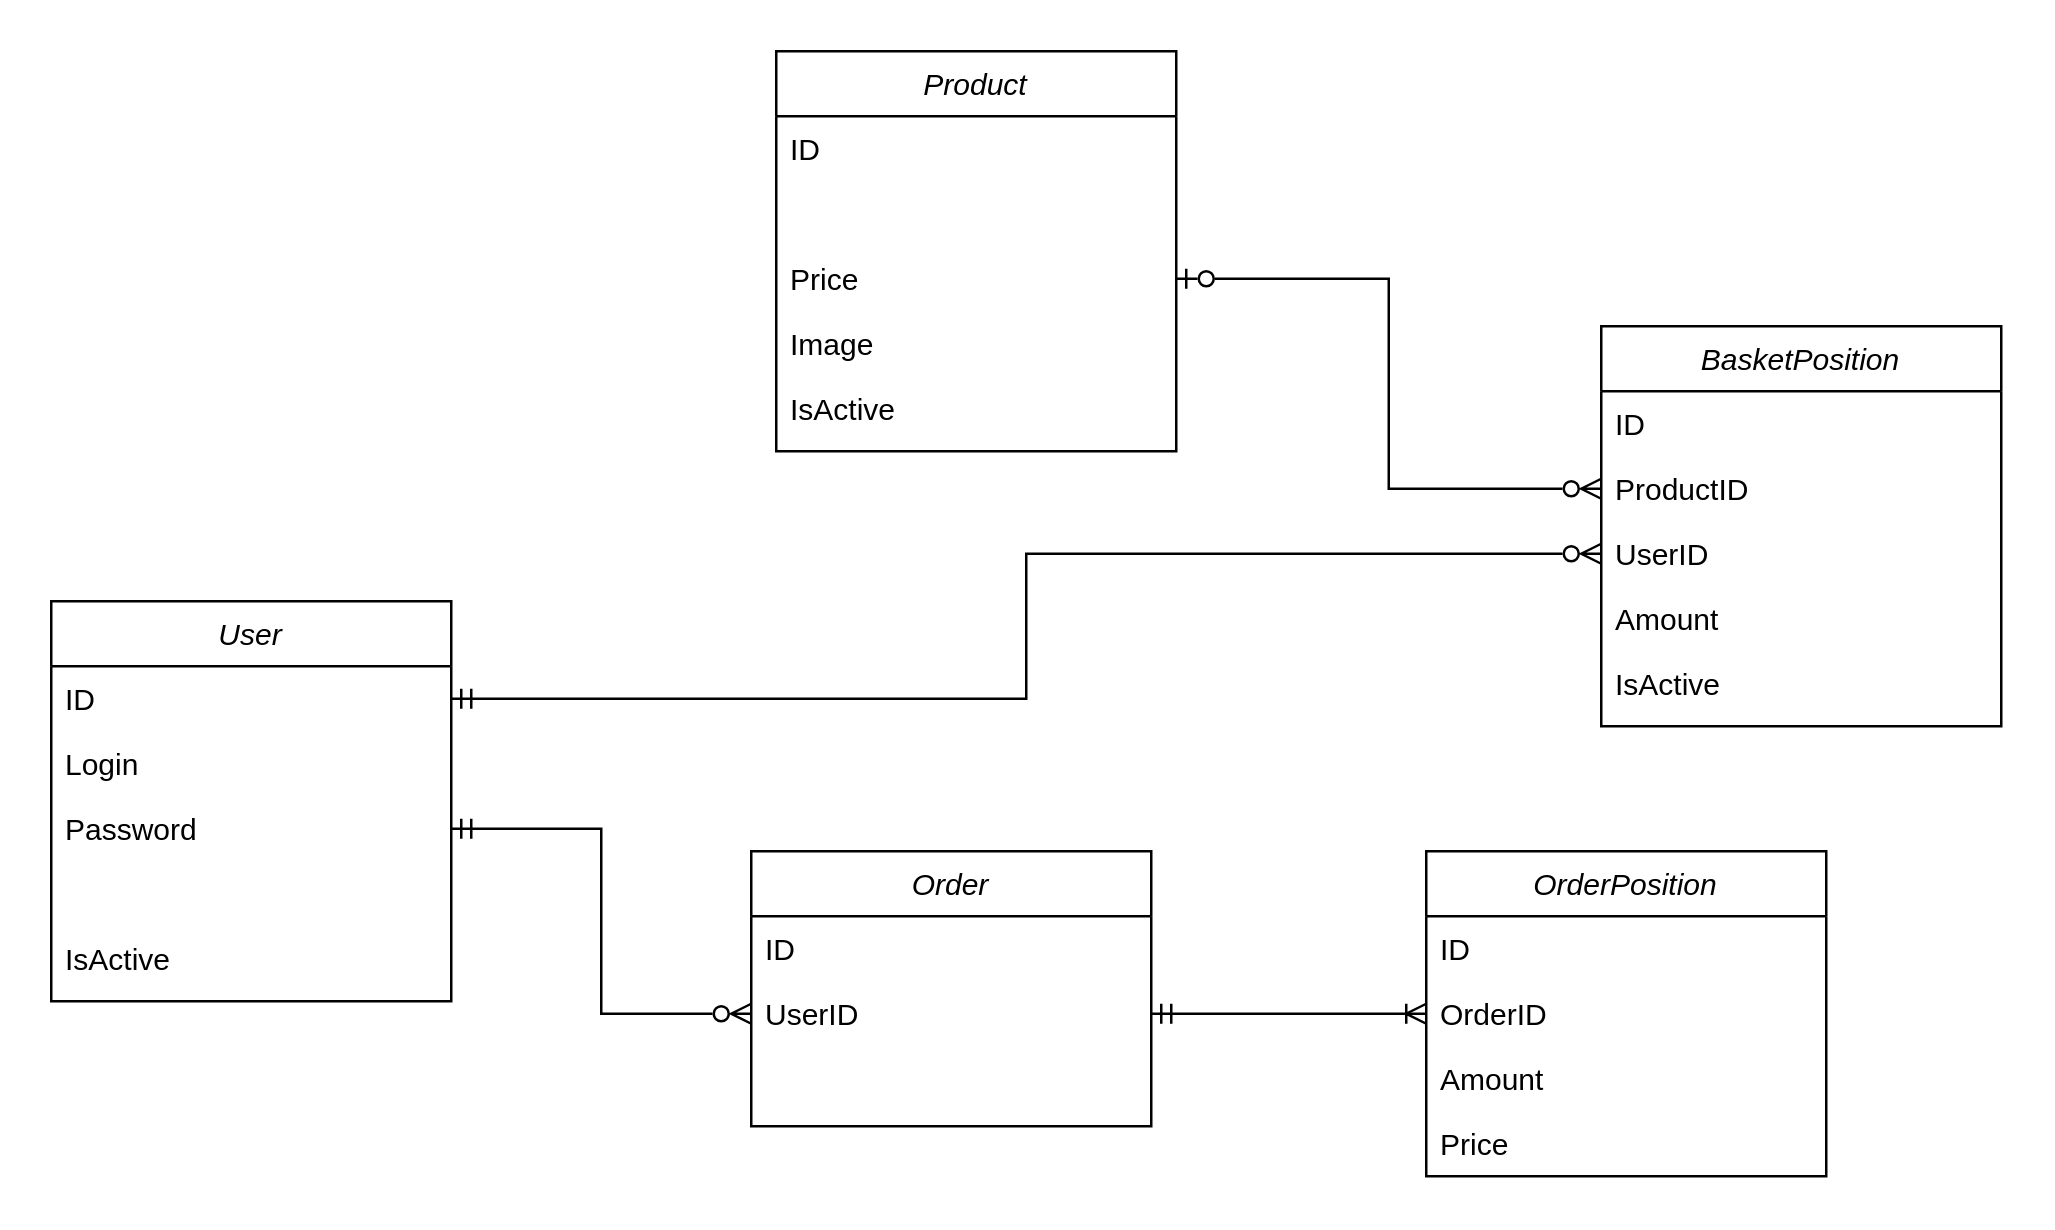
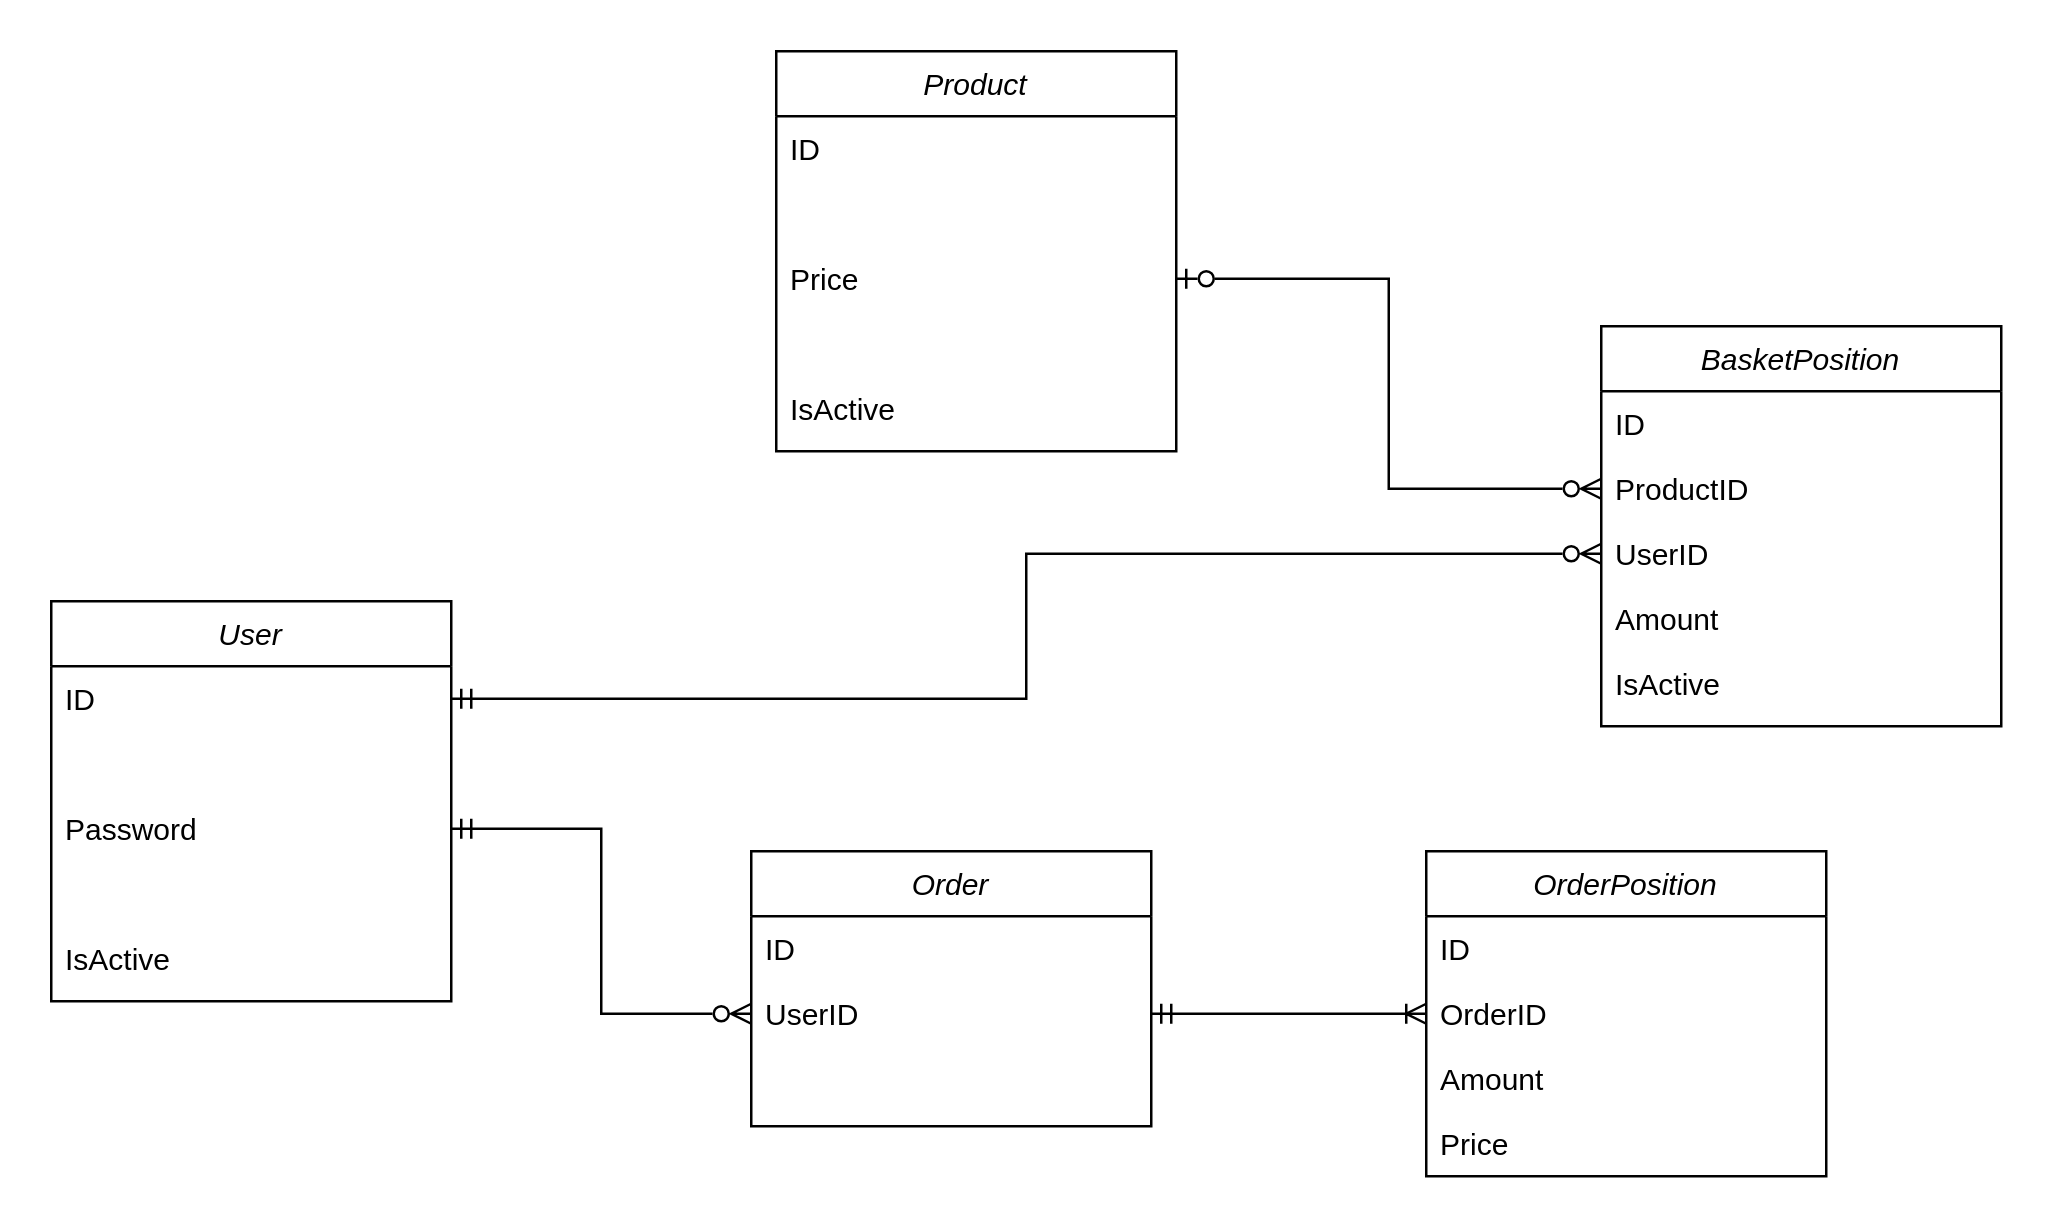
  <mxCell id="0" />
  <mxCell id="1" parent="0" />
  <mxCell id="2" value="" style="group" vertex="1" connectable="0" parent="1"><mxGeometry x="20" y="240" width="160" height="160" as="geometry" /></mxCell>
  <mxCell id="3" value="User" style="swimlane;fontStyle=2;align=center;verticalAlign=top;childLayout=stackLayout;horizontal=1;startSize=26;horizontalStack=0;resizeParent=1;resizeLast=0;collapsible=1;marginBottom=0;rounded=0;shadow=0;strokeWidth=1;movable=1;resizable=1;rotatable=1;deletable=1;editable=1;locked=0;connectable=1;container=0;" vertex="1" parent="2"><mxGeometry width="160" height="160" as="geometry"><mxRectangle x="230" y="140" width="160" height="26" as="alternateBounds" /></mxGeometry></mxCell>
  <mxCell id="4" value="ID " style="text;align=left;verticalAlign=top;spacingLeft=4;spacingRight=4;overflow=hidden;rotatable=1;points=[[0,0.5],[1,0.5]];portConstraint=eastwest;movable=1;resizable=1;deletable=1;editable=1;locked=0;connectable=1;container=0;" vertex="1" parent="2"><mxGeometry y="26" width="160" height="26" as="geometry" /></mxCell>
- <mxCell id="5" value="Login" style="text;align=left;verticalAlign=top;spacingLeft=4;spacingRight=4;overflow=hidden;rotatable=1;points=[[0,0.5],[1,0.5]];portConstraint=eastwest;rounded=0;shadow=0;html=0;movable=1;resizable=1;deletable=1;editable=1;locked=0;connectable=1;container=0;" vertex="1" parent="2"><mxGeometry y="52" width="160" height="26" as="geometry" /></mxCell>
  <mxCell id="6" value="Password " style="text;align=left;verticalAlign=top;spacingLeft=4;spacingRight=4;overflow=hidden;rotatable=1;points=[[0,0.5],[1,0.5]];portConstraint=eastwest;rounded=0;shadow=0;html=0;movable=1;resizable=1;deletable=1;editable=1;locked=0;connectable=1;container=0;" vertex="1" parent="2"><mxGeometry y="78" width="160" height="26" as="geometry" /></mxCell>
  <mxCell id="7" value="IsActive " style="text;align=left;verticalAlign=top;spacingLeft=4;spacingRight=4;overflow=hidden;rotatable=1;points=[[0,0.5],[1,0.5]];portConstraint=eastwest;rounded=0;shadow=0;html=0;movable=1;resizable=1;deletable=1;editable=1;locked=0;connectable=1;container=0;" vertex="1" parent="2"><mxGeometry y="130" width="160" height="26" as="geometry" /></mxCell>
  <mxCell id="8" value="" style="group" vertex="1" connectable="0" parent="1"><mxGeometry x="300" y="340" width="160" height="110" as="geometry" /></mxCell>
  <mxCell id="9" value="Order" style="swimlane;fontStyle=2;align=center;verticalAlign=top;childLayout=stackLayout;horizontal=1;startSize=26;horizontalStack=0;resizeParent=1;resizeLast=0;collapsible=1;marginBottom=0;rounded=0;shadow=0;strokeWidth=1;container=0;" vertex="1" parent="8"><mxGeometry width="160" height="110" as="geometry"><mxRectangle x="230" y="140" width="160" height="26" as="alternateBounds" /></mxGeometry></mxCell>
  <mxCell id="10" value="ID " style="text;align=left;verticalAlign=top;spacingLeft=4;spacingRight=4;overflow=hidden;rotatable=0;points=[[0,0.5],[1,0.5]];portConstraint=eastwest;container=0;" vertex="1" parent="8"><mxGeometry y="26" width="160" height="26" as="geometry" /></mxCell>
  <mxCell id="11" value="UserID " style="text;align=left;verticalAlign=top;spacingLeft=4;spacingRight=4;overflow=hidden;rotatable=0;points=[[0,0.5],[1,0.5]];portConstraint=eastwest;rounded=0;shadow=0;html=0;container=0;" vertex="1" parent="8"><mxGeometry y="52" width="160" height="26" as="geometry" /></mxCell>
  <mxCell id="12" style="edgeStyle=orthogonalEdgeStyle;rounded=0;orthogonalLoop=1;jettySize=auto;html=1;entryX=0;entryY=0.5;entryDx=0;entryDy=0;endArrow=ERzeroToMany;endFill=0;startArrow=ERmandOne;startFill=0;" edge="1" parent="1" source="6" target="11"><mxGeometry relative="1" as="geometry" /></mxCell>
  <mxCell id="13" value="" style="group" vertex="1" connectable="0" parent="1"><mxGeometry x="310" y="20" width="160" height="160" as="geometry" /></mxCell>
  <mxCell id="14" value="Product" style="swimlane;fontStyle=2;align=center;verticalAlign=top;childLayout=stackLayout;horizontal=1;startSize=26;horizontalStack=0;resizeParent=1;resizeLast=0;collapsible=1;marginBottom=0;rounded=0;shadow=0;strokeWidth=1;container=0;" parent="13" vertex="1"><mxGeometry width="160" height="160" as="geometry"><mxRectangle x="230" y="140" width="160" height="26" as="alternateBounds" /></mxGeometry></mxCell>
  <mxCell id="15" value="ID " style="text;align=left;verticalAlign=top;spacingLeft=4;spacingRight=4;overflow=hidden;rotatable=0;points=[[0,0.5],[1,0.5]];portConstraint=eastwest;container=0;" parent="13" vertex="1"><mxGeometry y="26" width="160" height="26" as="geometry" /></mxCell>
  <mxCell id="16" value="Price " style="text;align=left;verticalAlign=top;spacingLeft=4;spacingRight=4;overflow=hidden;rotatable=0;points=[[0,0.5],[1,0.5]];portConstraint=eastwest;rounded=0;shadow=0;html=0;container=0;" parent="13" vertex="1"><mxGeometry y="78" width="160" height="26" as="geometry" /></mxCell>
- <mxCell id="17" value="Image" style="text;align=left;verticalAlign=top;spacingLeft=4;spacingRight=4;overflow=hidden;rotatable=0;points=[[0,0.5],[1,0.5]];portConstraint=eastwest;rounded=0;shadow=0;html=0;container=0;" vertex="1" parent="13"><mxGeometry y="104" width="160" height="26" as="geometry" /></mxCell>
  <mxCell id="18" value="IsActive" style="text;align=left;verticalAlign=top;spacingLeft=4;spacingRight=4;overflow=hidden;rotatable=0;points=[[0,0.5],[1,0.5]];portConstraint=eastwest;rounded=0;shadow=0;html=0;container=0;" vertex="1" parent="13"><mxGeometry y="130" width="160" height="26" as="geometry" /></mxCell>
  <mxCell id="19" style="edgeStyle=orthogonalEdgeStyle;rounded=0;orthogonalLoop=1;jettySize=auto;html=1;entryX=0;entryY=0.5;entryDx=0;entryDy=0;startArrow=ERmandOne;startFill=0;endArrow=ERoneToMany;endFill=0;" edge="1" parent="1" source="11" target="24"><mxGeometry relative="1" as="geometry" /></mxCell>
  <mxCell id="20" style="edgeStyle=orthogonalEdgeStyle;rounded=0;orthogonalLoop=1;jettySize=auto;html=1;entryX=0;entryY=0.5;entryDx=0;entryDy=0;startArrow=ERzeroToOne;startFill=0;endArrow=ERzeroToMany;endFill=0;" edge="1" parent="1" source="16" target="30"><mxGeometry relative="1" as="geometry" /></mxCell>
  <mxCell id="21" value="" style="group" vertex="1" connectable="0" parent="1"><mxGeometry x="570" y="340" width="160" height="130" as="geometry" /></mxCell>
  <mxCell id="22" value="OrderPosition" style="swimlane;fontStyle=2;align=center;verticalAlign=top;childLayout=stackLayout;horizontal=1;startSize=26;horizontalStack=0;resizeParent=1;resizeLast=0;collapsible=1;marginBottom=0;rounded=0;shadow=0;strokeWidth=1;container=0;" vertex="1" parent="21"><mxGeometry width="160" height="130" as="geometry"><mxRectangle width="160" height="26" as="alternateBounds" /></mxGeometry></mxCell>
  <mxCell id="23" value="ID " style="text;align=left;verticalAlign=top;spacingLeft=4;spacingRight=4;overflow=hidden;rotatable=0;points=[[0,0.5],[1,0.5]];portConstraint=eastwest;container=0;" vertex="1" parent="21"><mxGeometry y="26" width="160" height="26" as="geometry" /></mxCell>
  <mxCell id="24" value="OrderID " style="text;align=left;verticalAlign=top;spacingLeft=4;spacingRight=4;overflow=hidden;rotatable=0;points=[[0,0.5],[1,0.5]];portConstraint=eastwest;rounded=0;shadow=0;html=0;container=0;" vertex="1" parent="21"><mxGeometry y="52" width="160" height="26" as="geometry" /></mxCell>
  <mxCell id="25" value="Amount " style="text;align=left;verticalAlign=top;spacingLeft=4;spacingRight=4;overflow=hidden;rotatable=0;points=[[0,0.5],[1,0.5]];portConstraint=eastwest;rounded=0;shadow=0;html=0;container=0;" vertex="1" parent="21"><mxGeometry y="78" width="160" height="26" as="geometry" /></mxCell>
  <mxCell id="26" value="Price " style="text;align=left;verticalAlign=top;spacingLeft=4;spacingRight=4;overflow=hidden;rotatable=0;points=[[0,0.5],[1,0.5]];portConstraint=eastwest;rounded=0;shadow=0;html=0;container=0;" vertex="1" parent="21"><mxGeometry y="104" width="160" height="26" as="geometry" /></mxCell>
  <mxCell id="27" value="" style="group" vertex="1" connectable="0" parent="1"><mxGeometry x="640" y="130" width="160" height="160" as="geometry" /></mxCell>
  <mxCell id="28" value="BasketPosition" style="swimlane;fontStyle=2;align=center;verticalAlign=top;childLayout=stackLayout;horizontal=1;startSize=26;horizontalStack=0;resizeParent=1;resizeLast=0;collapsible=1;marginBottom=0;rounded=0;shadow=0;strokeWidth=1;container=0;" vertex="1" parent="27"><mxGeometry width="160" height="160" as="geometry"><mxRectangle x="230" y="140" width="160" height="26" as="alternateBounds" /></mxGeometry></mxCell>
  <mxCell id="29" value="ID " style="text;align=left;verticalAlign=top;spacingLeft=4;spacingRight=4;overflow=hidden;rotatable=0;points=[[0,0.5],[1,0.5]];portConstraint=eastwest;container=0;" vertex="1" parent="27"><mxGeometry y="26" width="160" height="26" as="geometry" /></mxCell>
  <mxCell id="30" value="ProductID " style="text;align=left;verticalAlign=top;spacingLeft=4;spacingRight=4;overflow=hidden;rotatable=0;points=[[0,0.5],[1,0.5]];portConstraint=eastwest;rounded=0;shadow=0;html=0;container=0;" vertex="1" parent="27"><mxGeometry y="52" width="160" height="26" as="geometry" /></mxCell>
  <mxCell id="31" value="UserID " style="text;align=left;verticalAlign=top;spacingLeft=4;spacingRight=4;overflow=hidden;rotatable=0;points=[[0,0.5],[1,0.5]];portConstraint=eastwest;rounded=0;shadow=0;html=0;container=0;" vertex="1" parent="27"><mxGeometry y="78" width="160" height="26" as="geometry" /></mxCell>
  <mxCell id="32" value="Amount " style="text;align=left;verticalAlign=top;spacingLeft=4;spacingRight=4;overflow=hidden;rotatable=0;points=[[0,0.5],[1,0.5]];portConstraint=eastwest;rounded=0;shadow=0;html=0;container=0;" vertex="1" parent="27"><mxGeometry y="104" width="160" height="26" as="geometry" /></mxCell>
  <mxCell id="33" value="IsActive" style="text;align=left;verticalAlign=top;spacingLeft=4;spacingRight=4;overflow=hidden;rotatable=0;points=[[0,0.5],[1,0.5]];portConstraint=eastwest;rounded=0;shadow=0;html=0;container=0;" vertex="1" parent="27"><mxGeometry y="130" width="160" height="26" as="geometry" /></mxCell>
  <mxCell id="34" style="edgeStyle=orthogonalEdgeStyle;rounded=0;orthogonalLoop=1;jettySize=auto;html=1;exitX=1;exitY=0.5;exitDx=0;exitDy=0;entryX=0;entryY=0.5;entryDx=0;entryDy=0;startArrow=ERmandOne;startFill=0;endArrow=ERzeroToMany;endFill=0;" edge="1" parent="1" source="4" target="31"><mxGeometry relative="1" as="geometry" /></mxCell>
